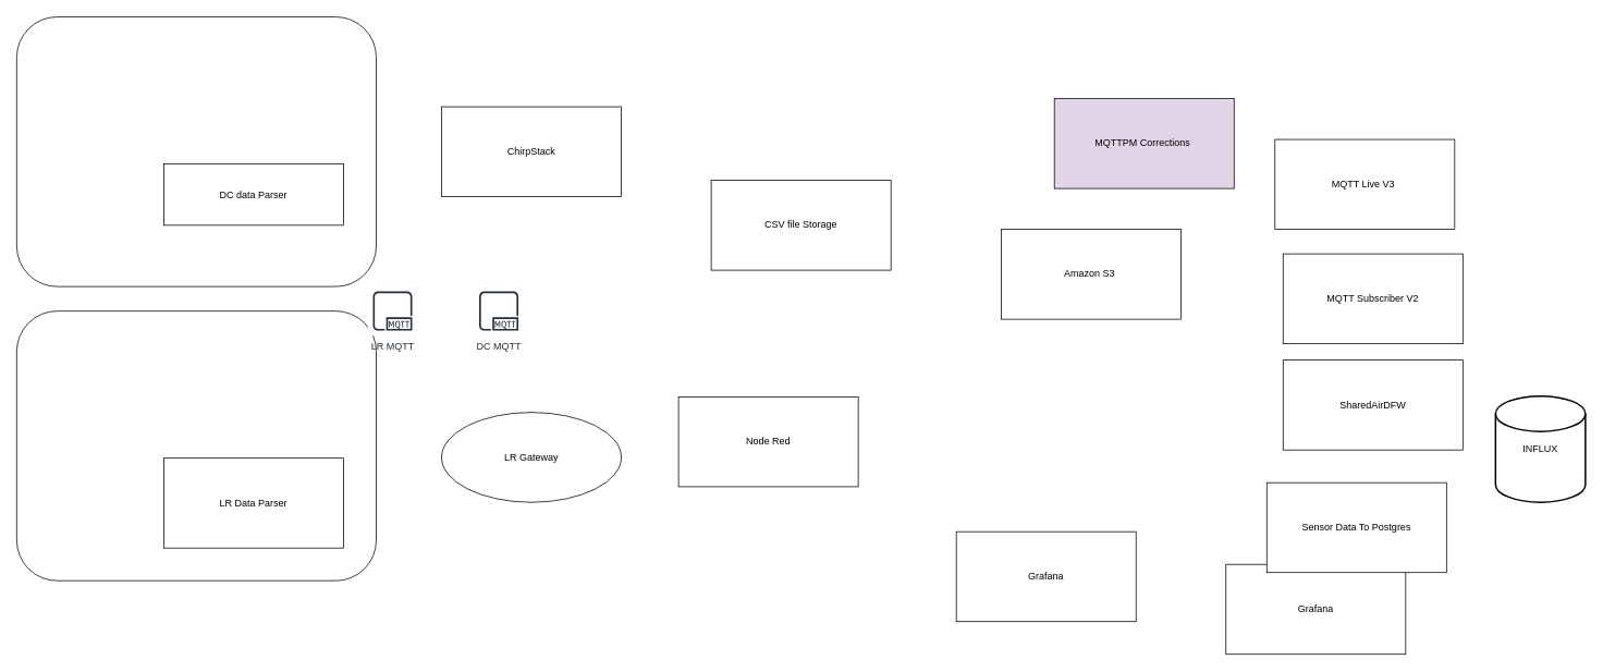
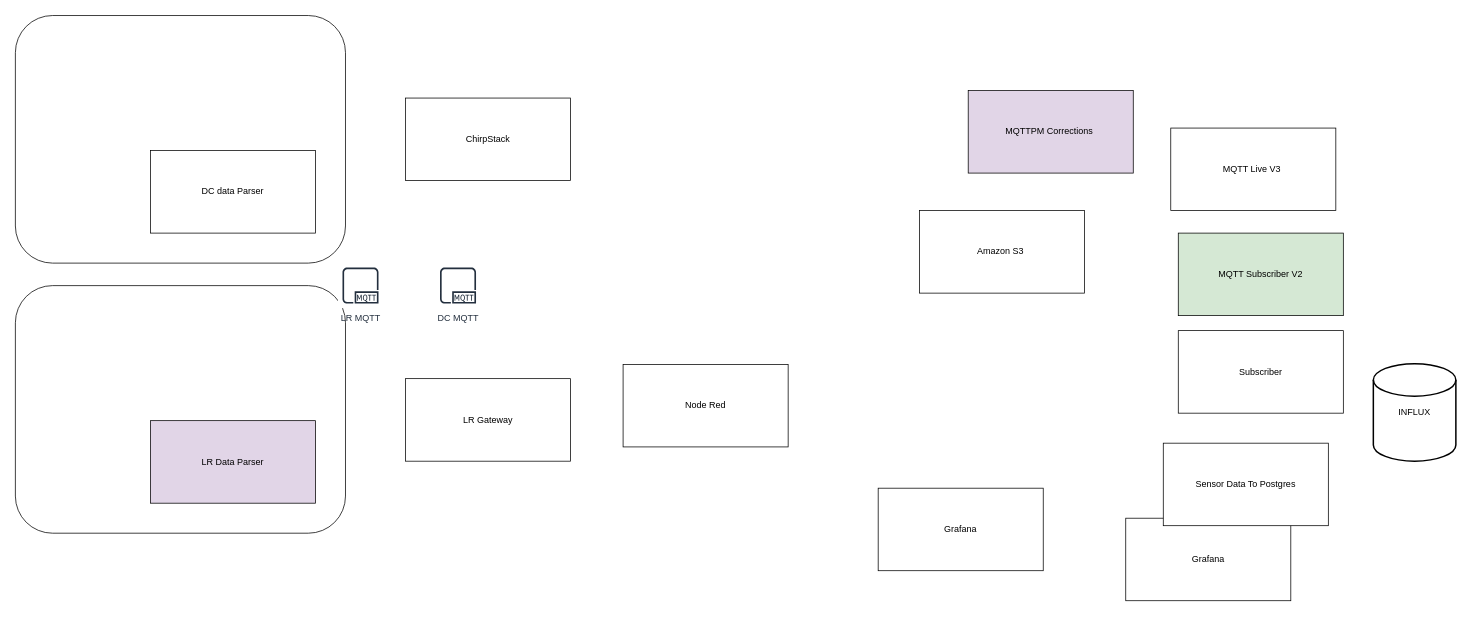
  <mxCell id="0" />
  <mxCell id="1" parent="0" />
  <mxCell id="2" value="" style="rounded=1;whiteSpace=wrap;html=1;" vertex="1" parent="1"><mxGeometry x="20" y="380" width="440" height="330" as="geometry" /></mxCell>
  <mxCell id="3" value="" style="rounded=1;whiteSpace=wrap;html=1;" vertex="1" parent="1"><mxGeometry x="20" y="20" width="440" height="330" as="geometry" /></mxCell>
- <mxCell id="4" value="DC data Parser" style="rounded=0;whiteSpace=wrap;html=1;" vertex="1" parent="1"><mxGeometry x="200" y="200" width="220" height="75" as="geometry" /></mxCell>
- <mxCell id="5" value="LR Data Parser" style="rounded=0;whiteSpace=wrap;html=1;" vertex="1" parent="1"><mxGeometry x="200" y="560" width="220" height="110" as="geometry" /></mxCell>
+ <mxCell id="4" value="DC data Parser" style="rounded=0;whiteSpace=wrap;html=1;" vertex="1" parent="1"><mxGeometry x="200" y="200" width="220" height="110" as="geometry" /></mxCell>
+ <mxCell id="5" value="LR Data Parser" style="rounded=0;whiteSpace=wrap;html=1;fillColor=#e1d5e7;" vertex="1" parent="1"><mxGeometry x="200" y="560" width="220" height="110" as="geometry" /></mxCell>
  <mxCell id="6" value="ChirpStack" style="rounded=0;whiteSpace=wrap;html=1;" vertex="1" parent="1"><mxGeometry x="540" y="130" width="220" height="110" as="geometry" /></mxCell>
- <mxCell id="7" value="CSV file Storage" style="rounded=0;whiteSpace=wrap;html=1;" vertex="1" parent="1"><mxGeometry x="870" y="220" width="220" height="110" as="geometry" /></mxCell>
  <mxCell id="8" value="Node Red" style="rounded=0;whiteSpace=wrap;html=1;" vertex="1" parent="1"><mxGeometry x="830" y="485" width="220" height="110" as="geometry" /></mxCell>
- <mxCell id="9" value="LR Gateway" style="ellipse;whiteSpace=wrap;html=1;" vertex="1" parent="1"><mxGeometry x="540" y="504" width="220" height="110" as="geometry" /></mxCell>
+ <mxCell id="9" value="LR Gateway" style="rounded=0;whiteSpace=wrap;html=1;" vertex="1" parent="1"><mxGeometry x="540" y="504" width="220" height="110" as="geometry" /></mxCell>
  <mxCell id="10" value="MQTT Live V3&amp;nbsp;" style="rounded=0;whiteSpace=wrap;html=1;" vertex="1" parent="1"><mxGeometry x="1560" y="170" width="220" height="110" as="geometry" /></mxCell>
- <mxCell id="11" value="SharedAirDFW" style="rounded=0;whiteSpace=wrap;html=1;" vertex="1" parent="1"><mxGeometry x="1570" y="440" width="220" height="110" as="geometry" /></mxCell>
+ <mxCell id="11" value="Subscriber" style="rounded=0;whiteSpace=wrap;html=1;" vertex="1" parent="1"><mxGeometry x="1570" y="440" width="220" height="110" as="geometry" /></mxCell>
  <mxCell id="12" value="Grafana" style="rounded=0;whiteSpace=wrap;html=1;" vertex="1" parent="1"><mxGeometry x="1170" y="650" width="220" height="110" as="geometry" /></mxCell>
  <mxCell id="13" value="Grafana" style="rounded=0;whiteSpace=wrap;html=1;" vertex="1" parent="1"><mxGeometry x="1500" y="690" width="220" height="110" as="geometry" /></mxCell>
  <mxCell id="14" value="Amazon S3&amp;nbsp;" style="rounded=0;whiteSpace=wrap;html=1;" vertex="1" parent="1"><mxGeometry x="1225" y="280" width="220" height="110" as="geometry" /></mxCell>
  <mxCell id="15" value="INFLUX" style="strokeWidth=2;html=1;shape=mxgraph.flowchart.database;whiteSpace=wrap;" vertex="1" parent="1"><mxGeometry x="1830" y="484" width="110" height="130" as="geometry" /></mxCell>
  <mxCell id="16" value="LR MQTT" style="sketch=0;outlineConnect=0;fontColor=#232F3E;gradientColor=none;strokeColor=#232F3E;fillColor=#ffffff;dashed=0;verticalLabelPosition=bottom;verticalAlign=top;align=center;html=1;fontSize=12;fontStyle=0;aspect=fixed;shape=mxgraph.aws4.resourceIcon;resIcon=mxgraph.aws4.mqtt_protocol;" vertex="1" parent="1"><mxGeometry x="450" y="350" width="60" height="60" as="geometry" /></mxCell>
  <mxCell id="17" value="DC MQTT" style="sketch=0;outlineConnect=0;fontColor=#232F3E;gradientColor=none;strokeColor=#232F3E;fillColor=#ffffff;dashed=0;verticalLabelPosition=bottom;verticalAlign=top;align=center;html=1;fontSize=12;fontStyle=0;aspect=fixed;shape=mxgraph.aws4.resourceIcon;resIcon=mxgraph.aws4.mqtt_protocol;" vertex="1" parent="1"><mxGeometry x="580" y="350" width="60" height="60" as="geometry" /></mxCell>
- <mxCell id="18" value="MQTT Subscriber V2" style="rounded=0;whiteSpace=wrap;html=1;" vertex="1" parent="1"><mxGeometry x="1570" y="310" width="220" height="110" as="geometry" /></mxCell>
+ <mxCell id="18" value="MQTT Subscriber V2" style="rounded=0;whiteSpace=wrap;html=1;fillColor=#d5e8d4;" vertex="1" parent="1"><mxGeometry x="1570" y="310" width="220" height="110" as="geometry" /></mxCell>
  <mxCell id="19" value="MQTTPM Corrections&amp;nbsp;" style="rounded=0;whiteSpace=wrap;html=1;fillColor=#e1d5e7;" vertex="1" parent="1"><mxGeometry x="1290" y="120" width="220" height="110" as="geometry" /></mxCell>
  <mxCell id="20" value="Sensor Data To Postgres" style="rounded=0;whiteSpace=wrap;html=1;" vertex="1" parent="1"><mxGeometry x="1550" y="590" width="220" height="110" as="geometry" /></mxCell>
